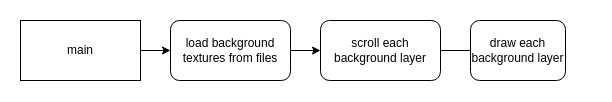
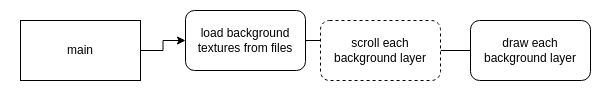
  <mxCell id="0" />
  <mxCell id="1" parent="0" />
  <mxCell id="2" value="" style="edgeStyle=orthogonalEdgeStyle;rounded=0;orthogonalLoop=1;jettySize=auto;html=1;" edge="1" parent="1" source="3" target="5"><mxGeometry relative="1" as="geometry" /></mxCell>
  <mxCell id="3" value="main" style="rounded=0;whiteSpace=wrap;html=1;" vertex="1" parent="1"><mxGeometry x="20" y="20" width="120" height="60" as="geometry" /></mxCell>
  <mxCell id="4" style="edgeStyle=orthogonalEdgeStyle;rounded=0;orthogonalLoop=1;jettySize=auto;html=1;" edge="1" parent="1" source="5" target="7"><mxGeometry relative="1" as="geometry"><mxPoint x="340" y="50" as="targetPoint" /></mxGeometry></mxCell>
- <mxCell id="5" value="load background textures from files" style="rounded=1;whiteSpace=wrap;html=1;" vertex="1" parent="1"><mxGeometry x="170" y="20" width="120" height="60" as="geometry" /></mxCell>
+ <mxCell id="5" value="load background textures from files" style="rounded=1;whiteSpace=wrap;html=1;" vertex="1" parent="1"><mxGeometry x="185" y="10" width="120" height="60" as="geometry" /></mxCell>
  <mxCell id="6" value="" style="edgeStyle=orthogonalEdgeStyle;rounded=0;orthogonalLoop=1;jettySize=auto;html=1;endArrow=none;" edge="1" parent="1" source="7" target="8"><mxGeometry relative="1" as="geometry" /></mxCell>
- <mxCell id="7" value="scroll each background layer" style="rounded=1;whiteSpace=wrap;html=1;" vertex="1" parent="1"><mxGeometry x="320" y="20" width="120" height="60" as="geometry" /></mxCell>
- <mxCell id="8" value="draw each background layer" style="whiteSpace=wrap;html=1;rounded=1;" vertex="1" parent="1"><mxGeometry x="470" y="20" width="95" height="60" as="geometry" /></mxCell>
+ <mxCell id="7" value="scroll each background layer" style="rounded=1;whiteSpace=wrap;html=1;dashed=1;" vertex="1" parent="1"><mxGeometry x="320" y="20" width="120" height="60" as="geometry" /></mxCell>
+ <mxCell id="8" value="draw each background layer" style="whiteSpace=wrap;html=1;rounded=1;" vertex="1" parent="1"><mxGeometry x="470" y="20" width="120" height="60" as="geometry" /></mxCell>
